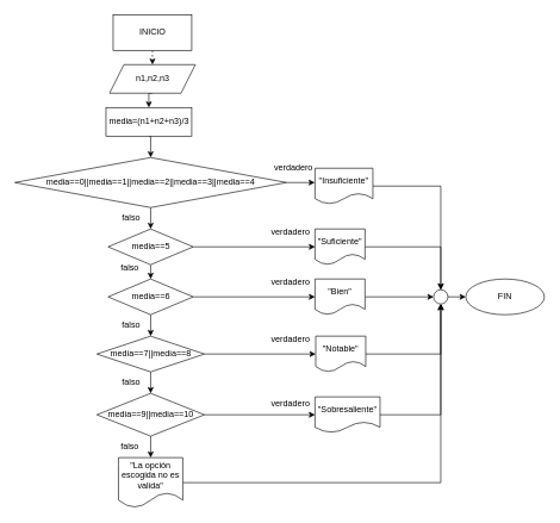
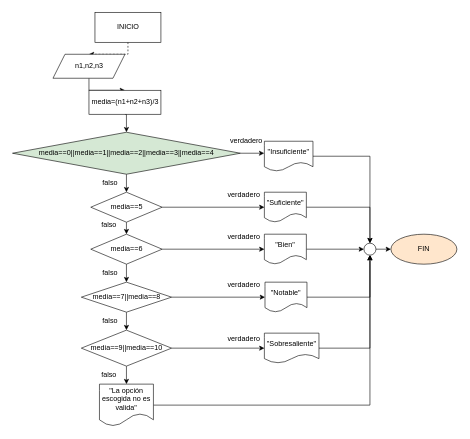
  <mxCell id="0" />
  <mxCell id="1" parent="0" />
  <mxCell id="2" style="edgeStyle=orthogonalEdgeStyle;rounded=0;orthogonalLoop=1;jettySize=auto;html=1;exitX=0.5;exitY=1;exitDx=0;exitDy=0;entryX=0.5;entryY=0;entryDx=0;entryDy=0;dashed=1;" edge="1" parent="1" source="3" target="5"><mxGeometry relative="1" as="geometry" /></mxCell>
  <mxCell id="3" value="INICIO" style="whiteSpace=wrap;html=1;rounded=0;" vertex="1" parent="1"><mxGeometry x="157.5" y="20" width="110" height="50" as="geometry" /></mxCell>
  <mxCell id="4" style="edgeStyle=orthogonalEdgeStyle;rounded=0;orthogonalLoop=1;jettySize=auto;html=1;exitX=0.5;exitY=1;exitDx=0;exitDy=0;entryX=0.5;entryY=0;entryDx=0;entryDy=0;" edge="1" parent="1" source="5" target="7"><mxGeometry relative="1" as="geometry"><mxPoint x="207.5" y="140" as="targetPoint" /></mxGeometry></mxCell>
- <mxCell id="5" value="n1,n2,n3" style="shape=parallelogram;perimeter=parallelogramPerimeter;whiteSpace=wrap;html=1;fixedSize=1;" vertex="1" parent="1"><mxGeometry x="152.5" y="90" width="120" height="40" as="geometry" /></mxCell>
+ <mxCell id="5" value="n1,n2,n3" style="shape=parallelogram;perimeter=parallelogramPerimeter;whiteSpace=wrap;html=1;fixedSize=1;" vertex="1" parent="1"><mxGeometry x="87.5" y="90" width="120" height="40" as="geometry" /></mxCell>
  <mxCell id="6" style="edgeStyle=orthogonalEdgeStyle;rounded=0;orthogonalLoop=1;jettySize=auto;html=1;exitX=0.5;exitY=1;exitDx=0;exitDy=0;entryX=0.5;entryY=0;entryDx=0;entryDy=0;" edge="1" parent="1" source="7" target="10"><mxGeometry relative="1" as="geometry" /></mxCell>
  <mxCell id="7" value="media=(n1+n2+n3)/3" style="rounded=0;whiteSpace=wrap;html=1;" vertex="1" parent="1"><mxGeometry x="147.5" y="150" width="120" height="40" as="geometry" /></mxCell>
  <mxCell id="8" style="edgeStyle=orthogonalEdgeStyle;rounded=0;orthogonalLoop=1;jettySize=auto;html=1;exitX=0.5;exitY=1;exitDx=0;exitDy=0;entryX=0.5;entryY=0;entryDx=0;entryDy=0;" edge="1" parent="1" source="10" target="15"><mxGeometry relative="1" as="geometry" /></mxCell>
  <mxCell id="9" style="edgeStyle=orthogonalEdgeStyle;rounded=0;orthogonalLoop=1;jettySize=auto;html=1;exitX=1;exitY=0.5;exitDx=0;exitDy=0;entryX=-0.004;entryY=0.389;entryDx=0;entryDy=0;entryPerimeter=0;" edge="1" parent="1" source="10" target="12"><mxGeometry relative="1" as="geometry" /></mxCell>
- <mxCell id="10" value="media==0||media==1||media==2||media==3||media==4" style="rhombus;whiteSpace=wrap;html=1;" vertex="1" parent="1"><mxGeometry x="20" y="220" width="380" height="70" as="geometry" /></mxCell>
+ <mxCell id="10" value="media==0||media==1||media==2||media==3||media==4" style="rhombus;whiteSpace=wrap;html=1;fillColor=#d5e8d4;" vertex="1" parent="1"><mxGeometry x="20" y="220" width="380" height="70" as="geometry" /></mxCell>
  <mxCell id="11" style="edgeStyle=orthogonalEdgeStyle;rounded=0;orthogonalLoop=1;jettySize=auto;html=1;exitX=1;exitY=0.5;exitDx=0;exitDy=0;entryX=0.5;entryY=0;entryDx=0;entryDy=0;" edge="1" parent="1" source="12" target="38"><mxGeometry relative="1" as="geometry" /></mxCell>
  <mxCell id="12" value="&quot;Insuficiente&quot;" style="shape=document;whiteSpace=wrap;html=1;boundedLbl=1;" vertex="1" parent="1"><mxGeometry x="440" y="235" width="81" height="50" as="geometry" /></mxCell>
  <mxCell id="13" style="edgeStyle=orthogonalEdgeStyle;rounded=0;orthogonalLoop=1;jettySize=auto;html=1;exitX=0.5;exitY=1;exitDx=0;exitDy=0;entryX=0.5;entryY=0;entryDx=0;entryDy=0;" edge="1" parent="1" source="15" target="19"><mxGeometry relative="1" as="geometry" /></mxCell>
  <mxCell id="14" style="edgeStyle=orthogonalEdgeStyle;rounded=0;orthogonalLoop=1;jettySize=auto;html=1;exitX=1;exitY=0.5;exitDx=0;exitDy=0;entryX=0;entryY=0.5;entryDx=0;entryDy=0;" edge="1" parent="1" source="15" target="27"><mxGeometry relative="1" as="geometry" /></mxCell>
  <mxCell id="15" value="media==5" style="rhombus;whiteSpace=wrap;html=1;" vertex="1" parent="1"><mxGeometry x="150.5" y="320" width="119" height="50" as="geometry" /></mxCell>
  <mxCell id="16" style="edgeStyle=orthogonalEdgeStyle;rounded=0;orthogonalLoop=1;jettySize=auto;html=1;exitX=0.5;exitY=1;exitDx=0;exitDy=0;" edge="1" parent="1" source="10" target="10"><mxGeometry relative="1" as="geometry" /></mxCell>
  <mxCell id="17" style="edgeStyle=orthogonalEdgeStyle;rounded=0;orthogonalLoop=1;jettySize=auto;html=1;exitX=0.5;exitY=1;exitDx=0;exitDy=0;entryX=0.5;entryY=0;entryDx=0;entryDy=0;" edge="1" parent="1" source="19" target="22"><mxGeometry relative="1" as="geometry" /></mxCell>
  <mxCell id="18" style="edgeStyle=orthogonalEdgeStyle;rounded=0;orthogonalLoop=1;jettySize=auto;html=1;exitX=1;exitY=0.5;exitDx=0;exitDy=0;entryX=0;entryY=0.5;entryDx=0;entryDy=0;" edge="1" parent="1" source="19" target="29"><mxGeometry relative="1" as="geometry" /></mxCell>
  <mxCell id="19" value="media==6" style="rhombus;whiteSpace=wrap;html=1;" vertex="1" parent="1"><mxGeometry x="150.5" y="390" width="119" height="50" as="geometry" /></mxCell>
  <mxCell id="20" style="edgeStyle=orthogonalEdgeStyle;rounded=0;orthogonalLoop=1;jettySize=auto;html=1;exitX=0.5;exitY=1;exitDx=0;exitDy=0;entryX=0.5;entryY=0;entryDx=0;entryDy=0;" edge="1" parent="1" source="22" target="25"><mxGeometry relative="1" as="geometry" /></mxCell>
  <mxCell id="21" style="edgeStyle=orthogonalEdgeStyle;rounded=0;orthogonalLoop=1;jettySize=auto;html=1;exitX=1;exitY=0.5;exitDx=0;exitDy=0;entryX=0;entryY=0.5;entryDx=0;entryDy=0;" edge="1" parent="1" source="22" target="31"><mxGeometry relative="1" as="geometry" /></mxCell>
  <mxCell id="22" value="media==7||media==8" style="rhombus;whiteSpace=wrap;html=1;" vertex="1" parent="1"><mxGeometry x="134.75" y="470" width="150.5" height="50" as="geometry" /></mxCell>
  <mxCell id="23" style="edgeStyle=orthogonalEdgeStyle;rounded=0;orthogonalLoop=1;jettySize=auto;html=1;exitX=0.5;exitY=1;exitDx=0;exitDy=0;entryX=0.5;entryY=0;entryDx=0;entryDy=0;" edge="1" parent="1" source="25" target="35"><mxGeometry relative="1" as="geometry" /></mxCell>
  <mxCell id="24" style="edgeStyle=orthogonalEdgeStyle;rounded=0;orthogonalLoop=1;jettySize=auto;html=1;exitX=1;exitY=0.5;exitDx=0;exitDy=0;entryX=0;entryY=0.5;entryDx=0;entryDy=0;" edge="1" parent="1" source="25" target="33"><mxGeometry relative="1" as="geometry" /></mxCell>
  <mxCell id="25" value="media==9||media==10" style="rhombus;whiteSpace=wrap;html=1;" vertex="1" parent="1"><mxGeometry x="134.75" y="550" width="150.5" height="60" as="geometry" /></mxCell>
  <mxCell id="26" style="edgeStyle=orthogonalEdgeStyle;rounded=0;orthogonalLoop=1;jettySize=auto;html=1;exitX=1;exitY=0.5;exitDx=0;exitDy=0;entryX=0.5;entryY=0;entryDx=0;entryDy=0;" edge="1" parent="1" source="27" target="38"><mxGeometry relative="1" as="geometry" /></mxCell>
  <mxCell id="27" value="&quot;Suficiente&quot;" style="shape=document;whiteSpace=wrap;html=1;boundedLbl=1;" vertex="1" parent="1"><mxGeometry x="440" y="320" width="70" height="50" as="geometry" /></mxCell>
  <mxCell id="28" style="edgeStyle=orthogonalEdgeStyle;rounded=0;orthogonalLoop=1;jettySize=auto;html=1;exitX=1;exitY=0.5;exitDx=0;exitDy=0;entryX=0;entryY=0.5;entryDx=0;entryDy=0;" edge="1" parent="1" source="29" target="38"><mxGeometry relative="1" as="geometry" /></mxCell>
  <mxCell id="29" value="&quot;Bien&quot;" style="shape=document;whiteSpace=wrap;html=1;boundedLbl=1;" vertex="1" parent="1"><mxGeometry x="440" y="390" width="70" height="50" as="geometry" /></mxCell>
  <mxCell id="30" style="edgeStyle=orthogonalEdgeStyle;rounded=0;orthogonalLoop=1;jettySize=auto;html=1;exitX=1;exitY=0.5;exitDx=0;exitDy=0;entryX=0.5;entryY=1;entryDx=0;entryDy=0;" edge="1" parent="1" source="31" target="38"><mxGeometry relative="1" as="geometry" /></mxCell>
  <mxCell id="31" value="&quot;Notable&quot;" style="shape=document;whiteSpace=wrap;html=1;boundedLbl=1;" vertex="1" parent="1"><mxGeometry x="441" y="470" width="70" height="50" as="geometry" /></mxCell>
  <mxCell id="32" style="edgeStyle=orthogonalEdgeStyle;rounded=0;orthogonalLoop=1;jettySize=auto;html=1;exitX=1;exitY=0.5;exitDx=0;exitDy=0;entryX=0.5;entryY=1;entryDx=0;entryDy=0;" edge="1" parent="1" source="33" target="38"><mxGeometry relative="1" as="geometry" /></mxCell>
  <mxCell id="33" value="&quot;Sobresaliente&quot;" style="shape=document;whiteSpace=wrap;html=1;boundedLbl=1;" vertex="1" parent="1"><mxGeometry x="440" y="555" width="91" height="50" as="geometry" /></mxCell>
  <mxCell id="34" style="edgeStyle=orthogonalEdgeStyle;rounded=0;orthogonalLoop=1;jettySize=auto;html=1;exitX=1;exitY=0.5;exitDx=0;exitDy=0;entryX=0.5;entryY=1;entryDx=0;entryDy=0;" edge="1" parent="1" source="35" target="38"><mxGeometry relative="1" as="geometry" /></mxCell>
  <mxCell id="35" value="&quot;La opción escogida no es valida&quot;" style="shape=document;whiteSpace=wrap;html=1;boundedLbl=1;" vertex="1" parent="1"><mxGeometry x="165" y="640" width="90" height="70" as="geometry" /></mxCell>
- <mxCell id="36" value="FIN" style="ellipse;whiteSpace=wrap;html=1;" vertex="1" parent="1"><mxGeometry x="651" y="390" width="110" height="50" as="geometry" /></mxCell>
+ <mxCell id="36" value="FIN" style="ellipse;whiteSpace=wrap;html=1;fillColor=#ffe6cc;" vertex="1" parent="1"><mxGeometry x="651" y="390" width="110" height="50" as="geometry" /></mxCell>
  <mxCell id="37" style="edgeStyle=orthogonalEdgeStyle;rounded=0;orthogonalLoop=1;jettySize=auto;html=1;exitX=1;exitY=0.5;exitDx=0;exitDy=0;entryX=0;entryY=0.5;entryDx=0;entryDy=0;" edge="1" parent="1" source="38" target="36"><mxGeometry relative="1" as="geometry" /></mxCell>
  <mxCell id="38" value="" style="ellipse;whiteSpace=wrap;html=1;aspect=fixed;" vertex="1" parent="1"><mxGeometry x="606" y="405" width="20" height="20" as="geometry" /></mxCell>
  <mxCell id="39" value="verdadero" style="text;html=1;strokeColor=none;fillColor=none;align=center;verticalAlign=middle;whiteSpace=wrap;rounded=0;" vertex="1" parent="1"><mxGeometry x="380" y="220" width="60" height="30" as="geometry" /></mxCell>
  <mxCell id="40" value="verdadero" style="text;html=1;strokeColor=none;fillColor=none;align=center;verticalAlign=middle;whiteSpace=wrap;rounded=0;" vertex="1" parent="1"><mxGeometry x="376" y="310" width="60" height="30" as="geometry" /></mxCell>
  <mxCell id="41" value="verdadero" style="text;html=1;strokeColor=none;fillColor=none;align=center;verticalAlign=middle;whiteSpace=wrap;rounded=0;" vertex="1" parent="1"><mxGeometry x="376" y="380" width="60" height="30" as="geometry" /></mxCell>
  <mxCell id="42" value="verdadero" style="text;html=1;strokeColor=none;fillColor=none;align=center;verticalAlign=middle;whiteSpace=wrap;rounded=0;" vertex="1" parent="1"><mxGeometry x="376" y="460" width="60" height="30" as="geometry" /></mxCell>
  <mxCell id="43" value="verdadero" style="text;html=1;strokeColor=none;fillColor=none;align=center;verticalAlign=middle;whiteSpace=wrap;rounded=0;" vertex="1" parent="1"><mxGeometry x="376" y="550" width="60" height="30" as="geometry" /></mxCell>
  <mxCell id="44" value="falso" style="text;html=1;strokeColor=none;fillColor=none;align=center;verticalAlign=middle;whiteSpace=wrap;rounded=0;" vertex="1" parent="1"><mxGeometry x="150.5" y="360" width="60" height="30" as="geometry" /></mxCell>
  <mxCell id="45" value="falso" style="text;html=1;strokeColor=none;fillColor=none;align=center;verticalAlign=middle;whiteSpace=wrap;rounded=0;" vertex="1" parent="1"><mxGeometry x="152.5" y="290" width="60" height="30" as="geometry" /></mxCell>
  <mxCell id="46" value="falso" style="text;html=1;strokeColor=none;fillColor=none;align=center;verticalAlign=middle;whiteSpace=wrap;rounded=0;" vertex="1" parent="1"><mxGeometry x="152.5" y="440" width="60" height="30" as="geometry" /></mxCell>
  <mxCell id="47" value="falso" style="text;html=1;strokeColor=none;fillColor=none;align=center;verticalAlign=middle;whiteSpace=wrap;rounded=0;" vertex="1" parent="1"><mxGeometry x="152.5" y="520" width="60" height="30" as="geometry" /></mxCell>
  <mxCell id="48" value="falso" style="text;html=1;strokeColor=none;fillColor=none;align=center;verticalAlign=middle;whiteSpace=wrap;rounded=0;" vertex="1" parent="1"><mxGeometry x="150.5" y="610" width="60" height="30" as="geometry" /></mxCell>
